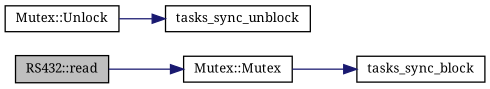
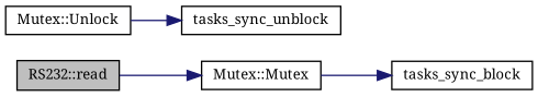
  digraph {
    fontname="Noto Serif"
    rankdir=LR
    node [color=black fillcolor=white fontname="Noto Serif" fontsize=10 shape=record style=filled]
    edge [color=midnightblue fontname="Noto Serif" fontsize=10 labelfontname=Helvetica labelfontsize=10 style=solid]
-   n1 [fillcolor=grey75 fontcolor=black height=0.2 label="RS432::read" width=0.4]
+   n1 [fillcolor=grey75 fontcolor=black height=0.2 label="RS232::read" width=0.4]
    n2 [height=0.2 label="Mutex::Mutex" width=0.4]
    n3 [height=0.2 label=tasks_sync_block width=0.4]
    n4 [height=0.2 label="Mutex::Unlock" width=0.4]
    n5 [height=0.2 label=tasks_sync_unblock width=0.4]
    n1 -> n2
    n2 -> n3
    n4 -> n5
  }
